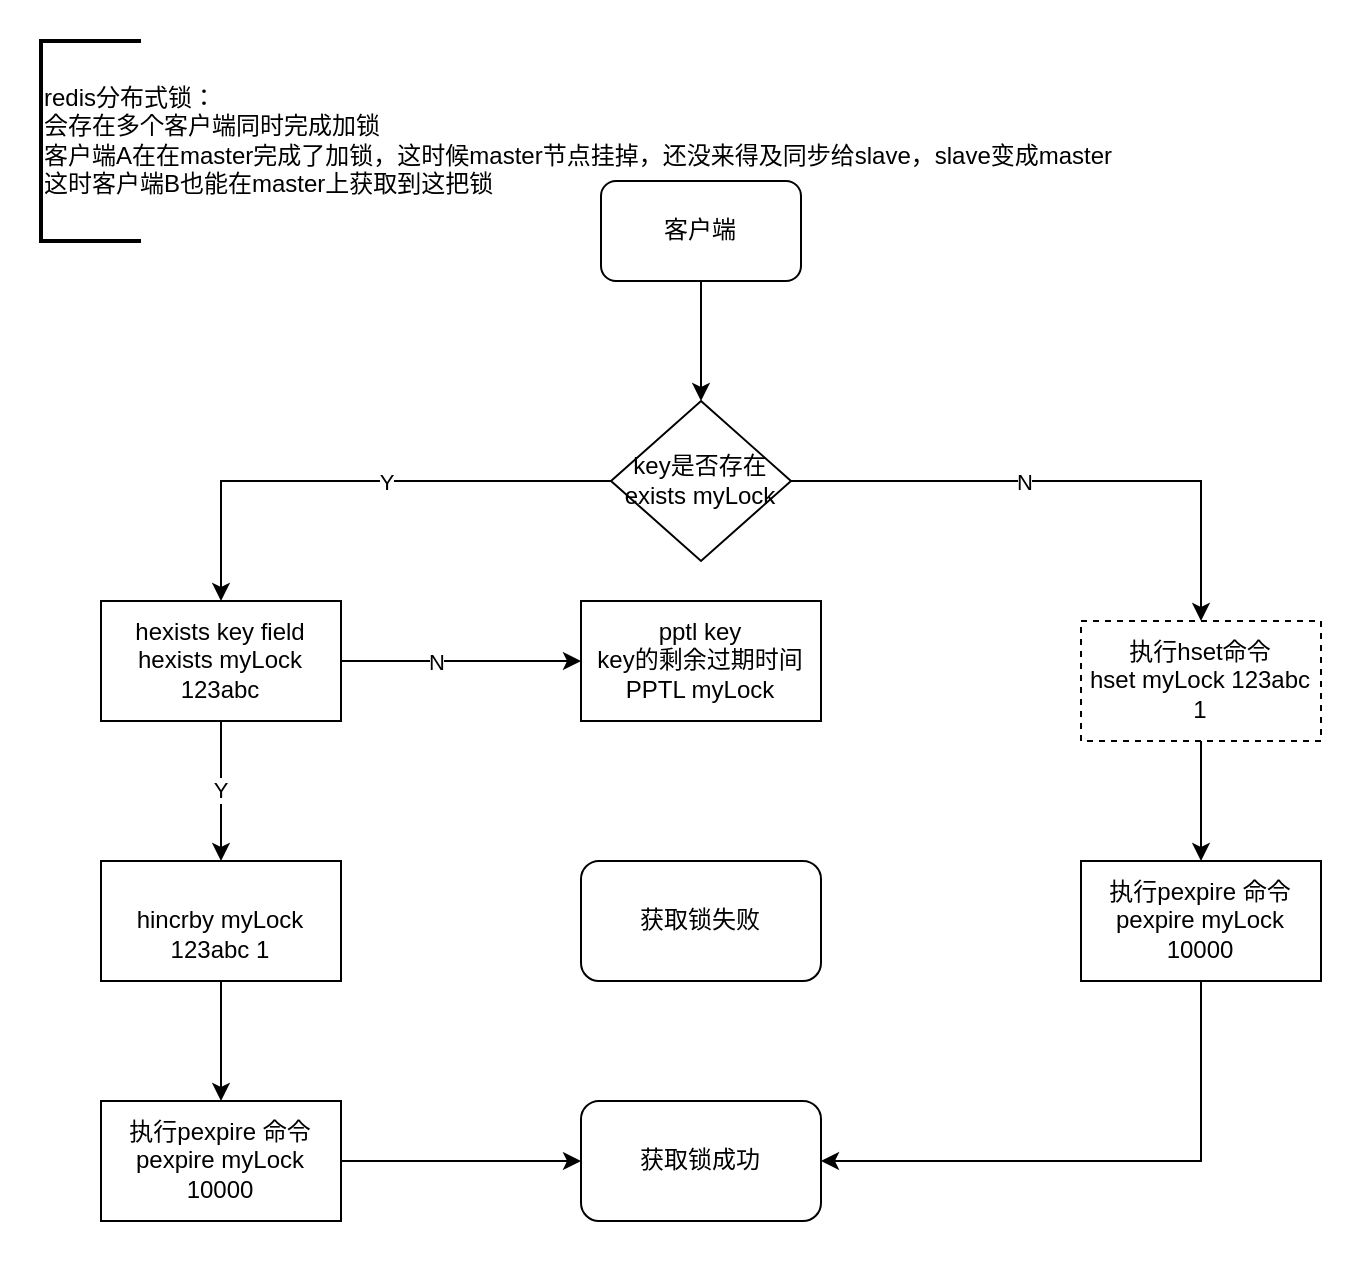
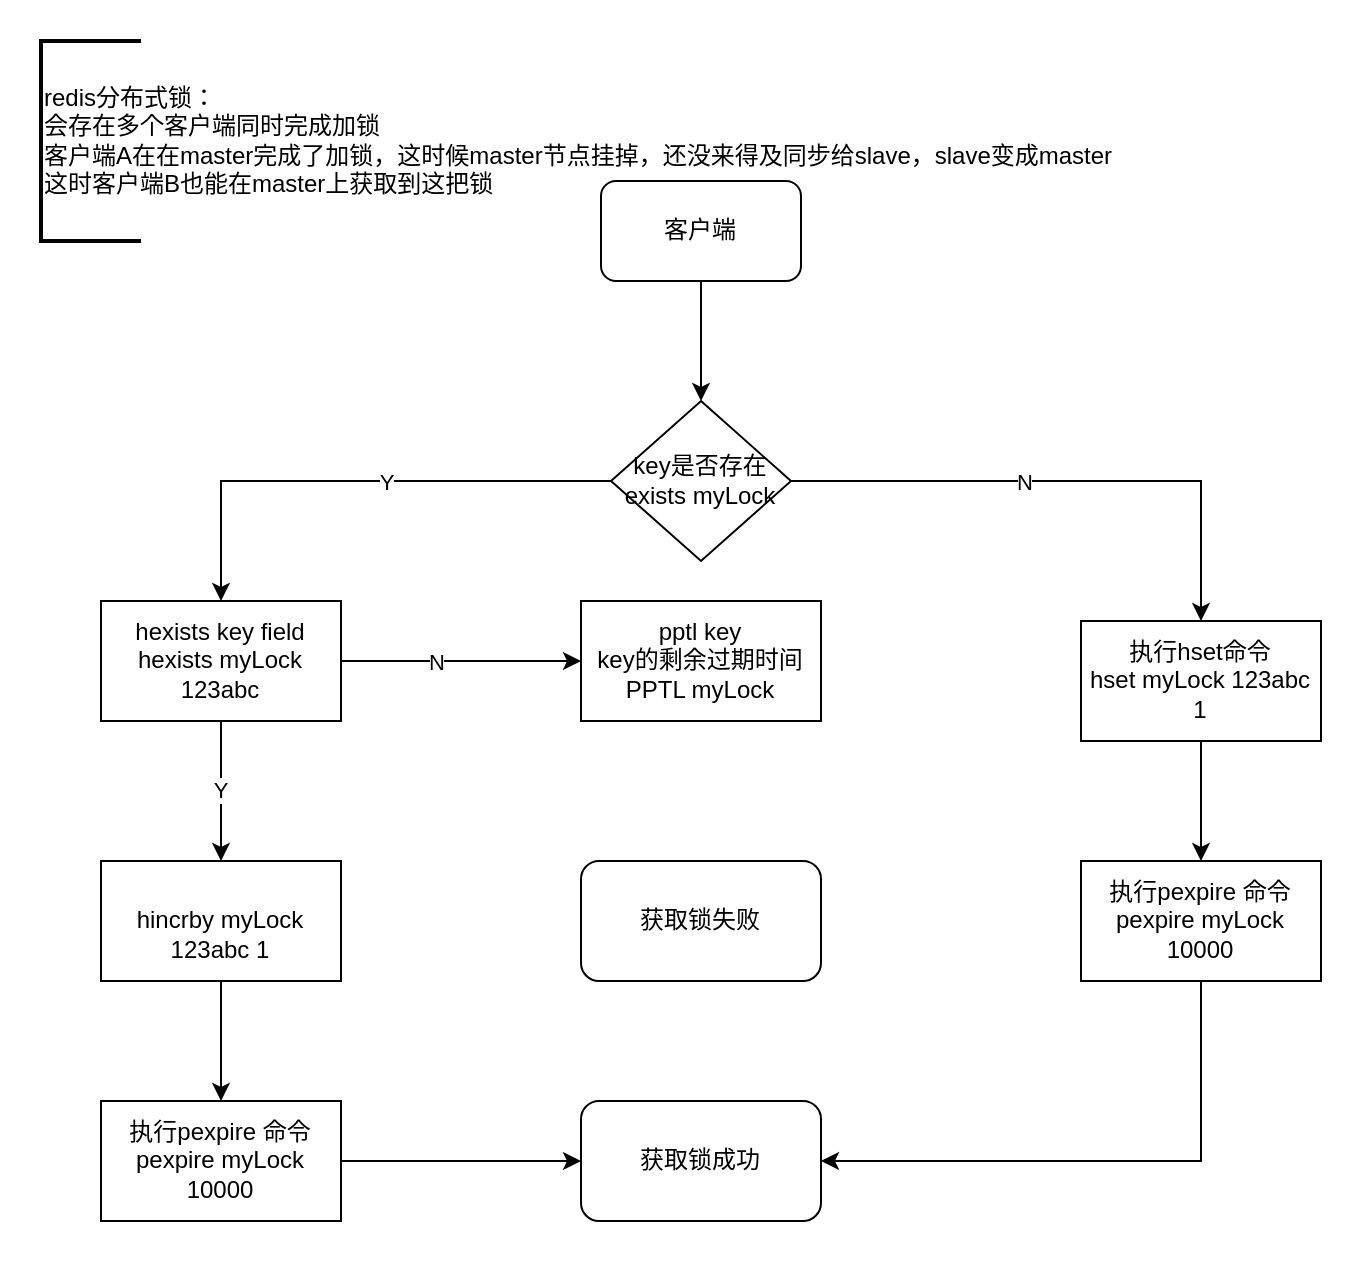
  <mxCell id="0" />
  <mxCell id="1" parent="0" />
  <mxCell id="2" style="edgeStyle=orthogonalEdgeStyle;rounded=0;orthogonalLoop=1;jettySize=auto;html=1;entryX=0.5;entryY=0;entryDx=0;entryDy=0;" edge="1" parent="1" source="3" target="8"><mxGeometry relative="1" as="geometry" /></mxCell>
  <mxCell id="3" value="客户端" style="rounded=1;whiteSpace=wrap;html=1;" vertex="1" parent="1"><mxGeometry x="300" y="90" width="100" height="50" as="geometry" /></mxCell>
  <mxCell id="4" style="edgeStyle=orthogonalEdgeStyle;rounded=0;orthogonalLoop=1;jettySize=auto;html=1;" edge="1" parent="1" source="8" target="16"><mxGeometry relative="1" as="geometry"><mxPoint x="110" y="240" as="targetPoint" /></mxGeometry></mxCell>
  <mxCell id="5" value="Y" style="edgeLabel;html=1;align=center;verticalAlign=middle;resizable=0;points=[];" vertex="1" connectable="0" parent="4"><mxGeometry x="-0.115" relative="1" as="geometry"><mxPoint as="offset" /></mxGeometry></mxCell>
  <mxCell id="6" style="edgeStyle=orthogonalEdgeStyle;rounded=0;orthogonalLoop=1;jettySize=auto;html=1;" edge="1" parent="1" source="8" target="10"><mxGeometry relative="1" as="geometry"><mxPoint x="600" y="240" as="targetPoint" /></mxGeometry></mxCell>
  <mxCell id="7" value="N" style="edgeLabel;html=1;align=center;verticalAlign=middle;resizable=0;points=[];" vertex="1" connectable="0" parent="6"><mxGeometry x="-0.154" y="-3" relative="1" as="geometry"><mxPoint y="-3" as="offset" /></mxGeometry></mxCell>
  <mxCell id="8" value="key是否存在&lt;br&gt;exists myLock" style="rhombus;whiteSpace=wrap;html=1;" vertex="1" parent="1"><mxGeometry x="305" y="200" width="90" height="80" as="geometry" /></mxCell>
  <mxCell id="9" value="" style="edgeStyle=orthogonalEdgeStyle;rounded=0;orthogonalLoop=1;jettySize=auto;html=1;" edge="1" parent="1" source="10" target="12"><mxGeometry relative="1" as="geometry" /></mxCell>
- <mxCell id="10" value="执行hset命令&lt;br&gt;hset myLock 123abc 1" style="rounded=0;whiteSpace=wrap;html=1;dashed=1;" vertex="1" parent="1"><mxGeometry x="540" y="310" width="120" height="60" as="geometry" /></mxCell>
+ <mxCell id="10" value="执行hset命令&lt;br&gt;hset myLock 123abc 1" style="rounded=0;whiteSpace=wrap;html=1;" vertex="1" parent="1"><mxGeometry x="540" y="310" width="120" height="60" as="geometry" /></mxCell>
  <mxCell id="11" style="edgeStyle=orthogonalEdgeStyle;rounded=0;orthogonalLoop=1;jettySize=auto;html=1;entryX=1;entryY=0.5;entryDx=0;entryDy=0;exitX=0.5;exitY=1;exitDx=0;exitDy=0;" edge="1" parent="1" source="12" target="21"><mxGeometry relative="1" as="geometry" /></mxCell>
  <mxCell id="12" value="执行pexpire 命令&lt;br&gt;pexpire myLock 10000" style="rounded=0;whiteSpace=wrap;html=1;" vertex="1" parent="1"><mxGeometry x="540" y="430" width="120" height="60" as="geometry" /></mxCell>
  <mxCell id="13" style="edgeStyle=orthogonalEdgeStyle;rounded=0;orthogonalLoop=1;jettySize=auto;html=1;" edge="1" parent="1" source="16" target="17"><mxGeometry relative="1" as="geometry"><mxPoint x="280" y="330" as="targetPoint" /></mxGeometry></mxCell>
  <mxCell id="14" value="N" style="edgeLabel;html=1;align=center;verticalAlign=middle;resizable=0;points=[];" vertex="1" connectable="0" parent="13"><mxGeometry x="-0.224" relative="1" as="geometry"><mxPoint as="offset" /></mxGeometry></mxCell>
  <mxCell id="15" value="Y" style="edgeStyle=orthogonalEdgeStyle;rounded=0;orthogonalLoop=1;jettySize=auto;html=1;" edge="1" parent="1" source="16" target="23"><mxGeometry relative="1" as="geometry" /></mxCell>
  <mxCell id="16" value="hexists key field&lt;br&gt;hexists myLock 123abc" style="rounded=0;whiteSpace=wrap;html=1;" vertex="1" parent="1"><mxGeometry x="50" y="300" width="120" height="60" as="geometry" /></mxCell>
  <mxCell id="17" value="pptl key&lt;br&gt;key的剩余过期时间&lt;br&gt;PPTL myLock" style="rounded=0;whiteSpace=wrap;html=1;" vertex="1" parent="1"><mxGeometry x="290" y="300" width="120" height="60" as="geometry" /></mxCell>
  <mxCell id="18" value="获取锁失败" style="rounded=1;whiteSpace=wrap;html=1;" vertex="1" parent="1"><mxGeometry x="290" y="430" width="120" height="60" as="geometry" /></mxCell>
  <mxCell id="19" value="" style="edgeStyle=orthogonalEdgeStyle;rounded=0;orthogonalLoop=1;jettySize=auto;html=1;" edge="1" parent="1" source="20" target="21"><mxGeometry relative="1" as="geometry" /></mxCell>
  <mxCell id="20" value="执行pexpire 命令&lt;br&gt;pexpire myLock 10000" style="rounded=0;whiteSpace=wrap;html=1;" vertex="1" parent="1"><mxGeometry x="50" y="550" width="120" height="60" as="geometry" /></mxCell>
  <mxCell id="21" value="获取锁成功" style="rounded=1;whiteSpace=wrap;html=1;" vertex="1" parent="1"><mxGeometry x="290" y="550" width="120" height="60" as="geometry" /></mxCell>
  <mxCell id="22" value="" style="edgeStyle=orthogonalEdgeStyle;rounded=0;orthogonalLoop=1;jettySize=auto;html=1;" edge="1" parent="1" source="23" target="20"><mxGeometry relative="1" as="geometry" /></mxCell>
  <mxCell id="23" value="&lt;br&gt;hincrby myLock 123abc 1" style="rounded=0;whiteSpace=wrap;html=1;" vertex="1" parent="1"><mxGeometry x="50" y="430" width="120" height="60" as="geometry" /></mxCell>
  <mxCell id="24" value="redis分布式锁：&lt;br&gt;会存在多个客户端同时完成加锁&lt;br&gt;客户端A在在master完成了加锁，这时候master节点挂掉，还没来得及同步给slave，slave变成master&lt;br&gt;这时客户端B也能在master上获取到这把锁" style="strokeWidth=2;html=1;shape=mxgraph.flowchart.annotation_1;align=left;pointerEvents=1;" vertex="1" parent="1"><mxGeometry x="20" y="20" width="50" height="100" as="geometry" /></mxCell>
